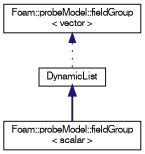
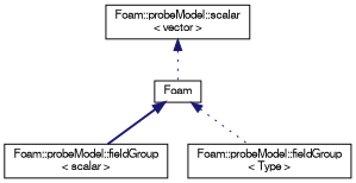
  digraph {
    rankdir=TB
    node [color=black fillcolor=white fontname=FreeSans fontsize=10 shape=record style=filled]
    edge [color=midnightblue dir=back fontname=FreeSans fontsize=10 labelfontname=FreeSans labelfontsize=10 style=dotted]
-   n1 [height=0.2 label=DynamicList width=0.4]
+   n1 [height=0.2 label=Foam width=0.4]
    n2 [height=0.2 label="Foam::probeModel::fieldGroup\l\< scalar \>" width=0.4]
-   n4 [height=0.2 label="Foam::probeModel::fieldGroup\l\< vector \>" width=0.4]
+   n3 [height=0.2 label="Foam::probeModel::fieldGroup\l\< Type \>" width=0.4]
+   n4 [height=0.2 label="Foam::probeModel::scalar\l\< vector \>" width=0.4]
    n1 -> n2 [style=bold]
+   n1 -> n3
    n4 -> n1
  }
